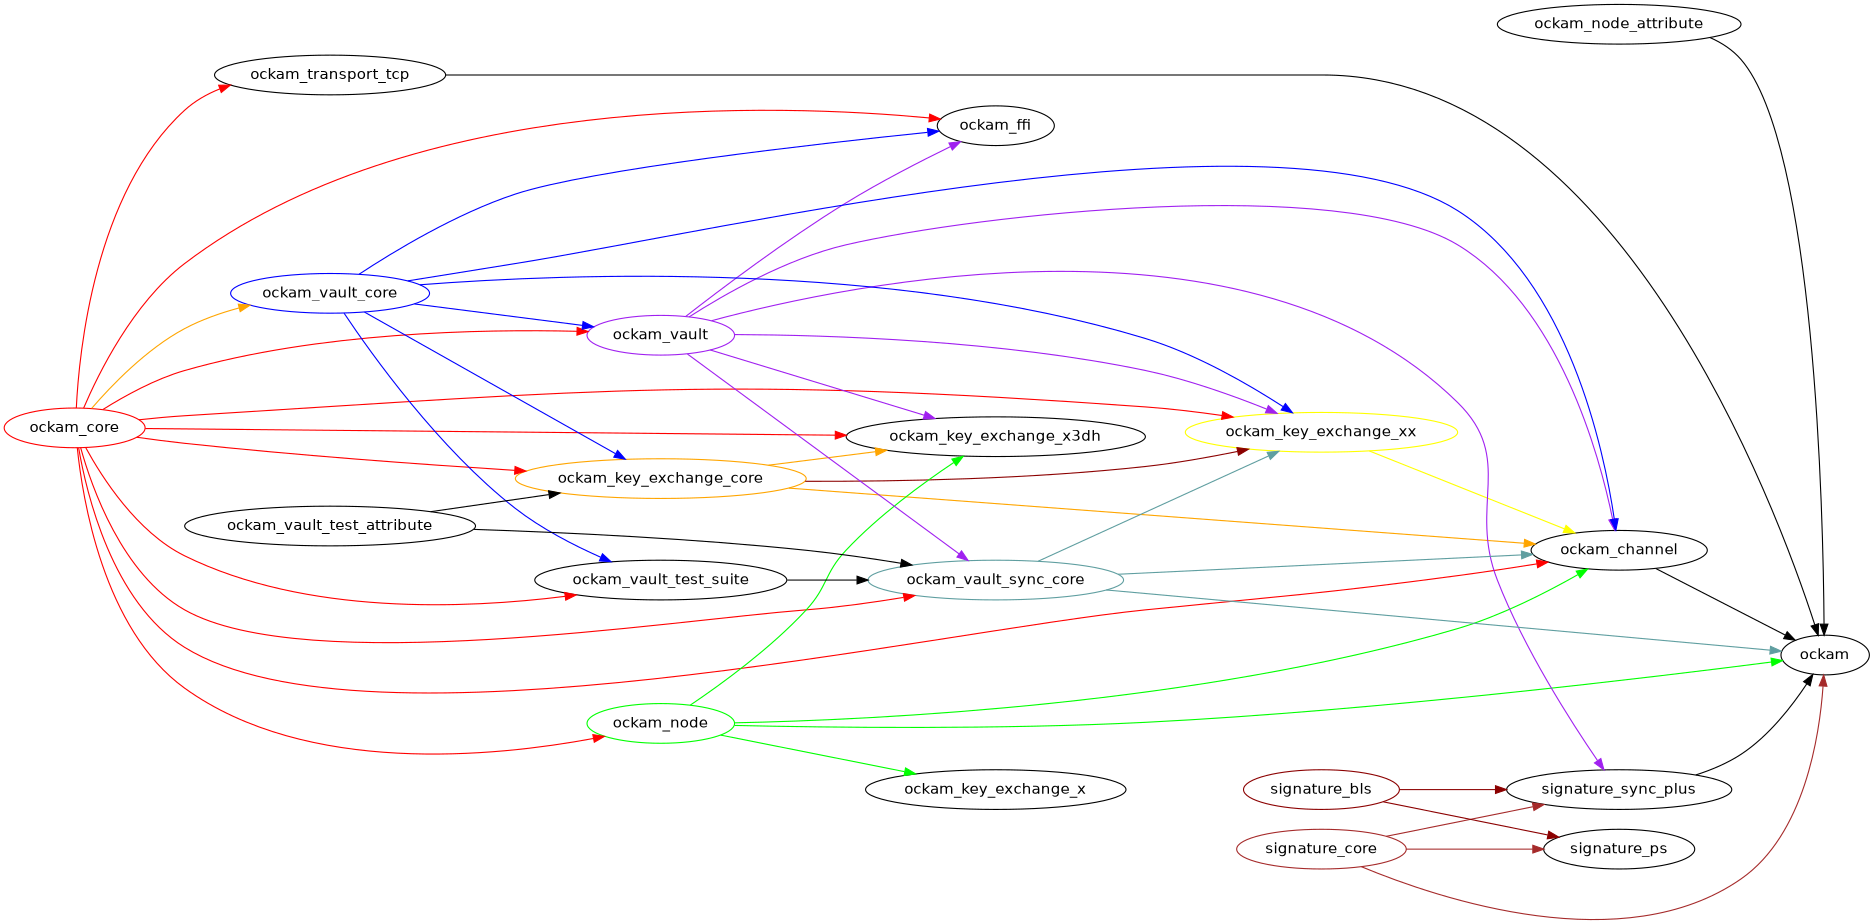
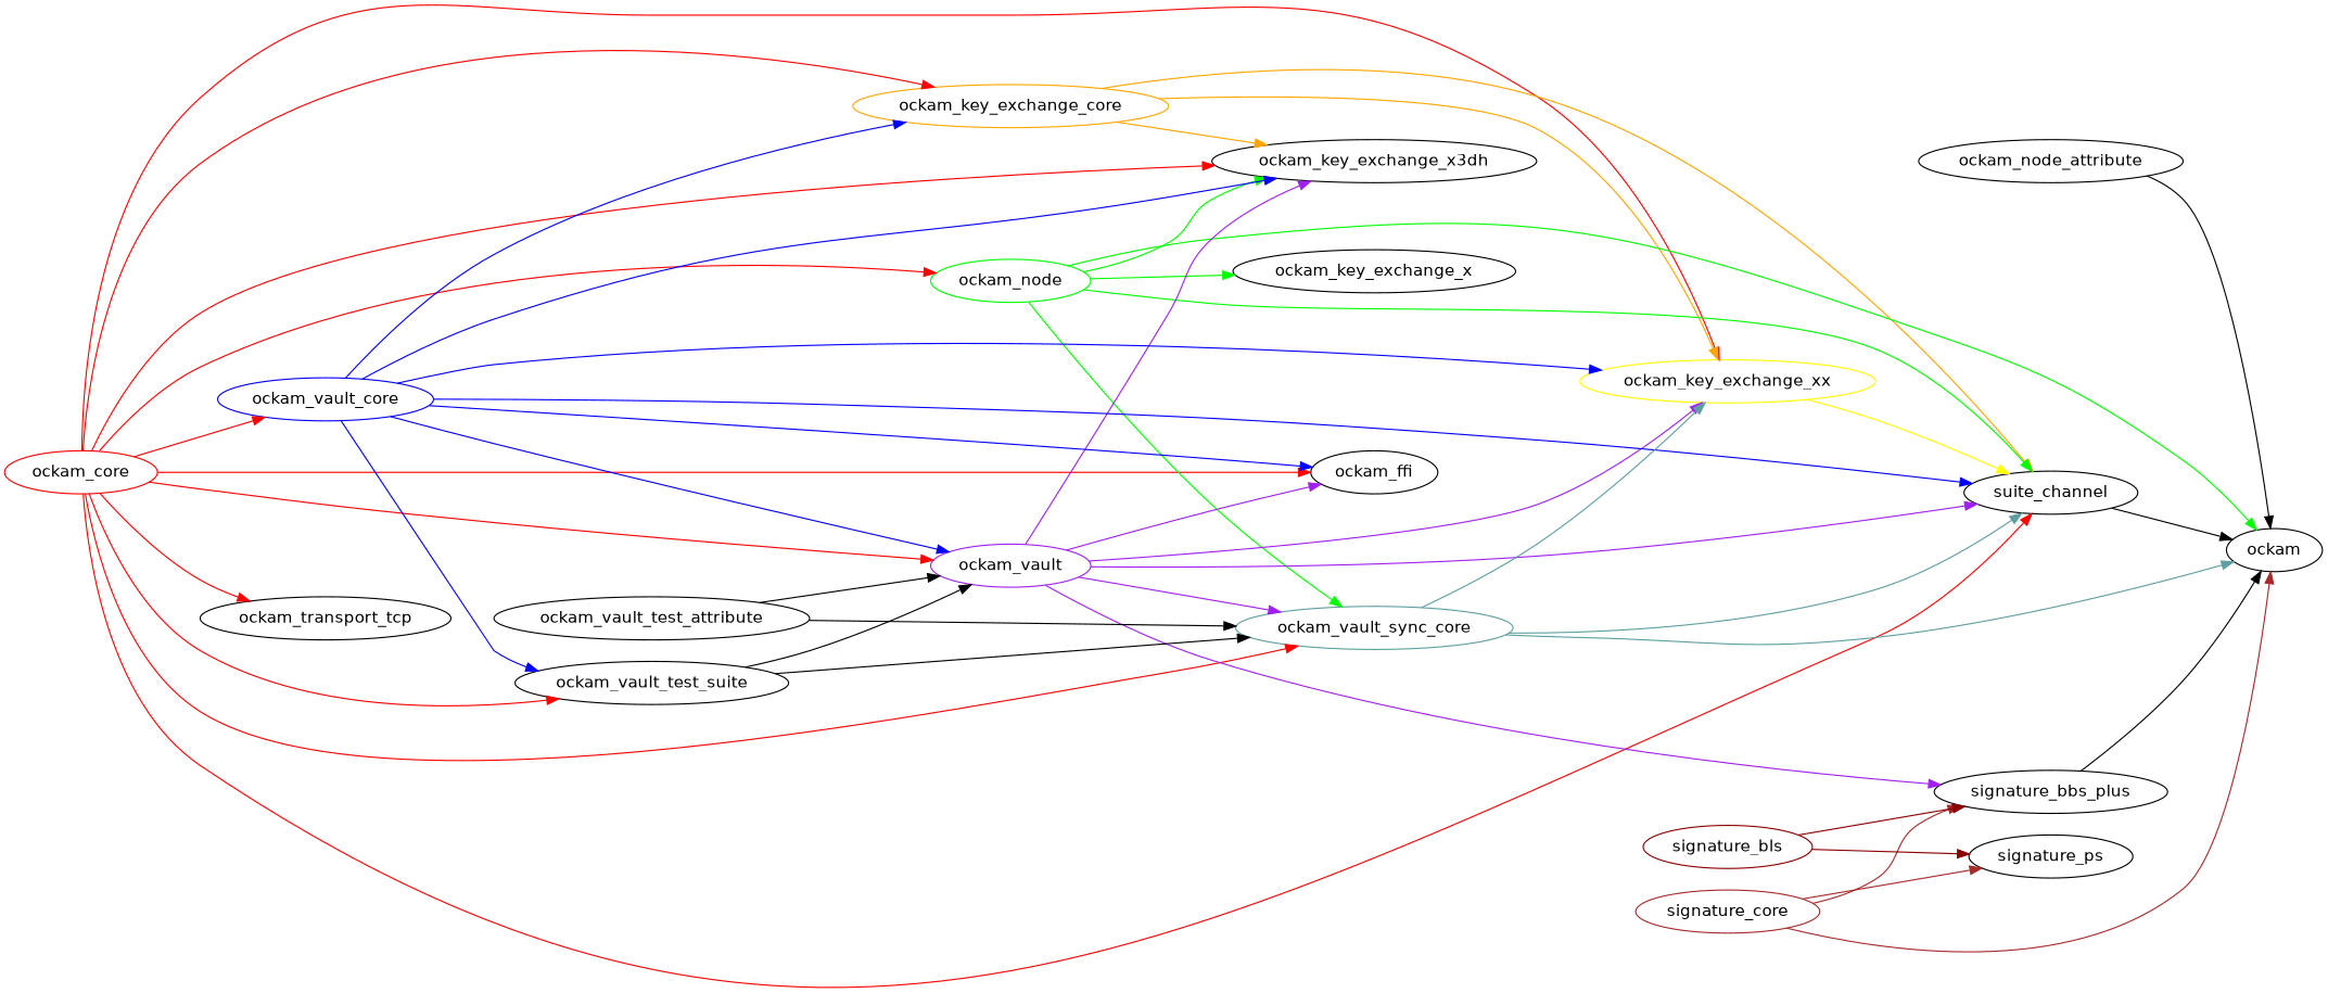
  digraph {
    fontname="DejaVu Sans"
    rankdir=LR
    node [fontname="DejaVu Sans"]
    edge [color=red fontname="DejaVu Sans"]
    ockam_core [color=red]
    ockam_ffi
    ockam_key_exchange_core [color=orange]
    ockam_key_exchange_x3dh
    ockam_key_exchange_xx [color=yellow]
-   ockam_channel
+   ockam_channel [label=suite_channel]
    ockam_node [color=green]
    ockam_vault [color=purple]
    ockam_transport_tcp
    ockam_vault_core [color=blue]
    ockam_vault_sync_core [color=cadetblue]
    ockam_vault_test_suite
    ockam
    ockam_key_exchange_x
-   signature_bbs_plus [label=signature_sync_plus]
+   signature_bbs_plus
    signature_core [color=brown]
    signature_ps
    signature_bls [color=darkred]
    ockam_vault_test_attribute
    ockam_node_attribute
    ockam_core -> ockam_ffi
    ockam_core -> ockam_key_exchange_core
    ockam_core -> ockam_key_exchange_x3dh
    ockam_core -> ockam_key_exchange_xx
    ockam_core -> ockam_channel
    ockam_core -> ockam_node
    ockam_core -> ockam_vault
    ockam_core -> ockam_transport_tcp
-   ockam_core -> ockam_vault_core [color=orange]
+   ockam_core -> ockam_vault_core
    ockam_core -> ockam_vault_sync_core
    ockam_core -> ockam_vault_test_suite
    ockam_key_exchange_core -> ockam_key_exchange_x3dh [color=orange]
-   ockam_key_exchange_core -> ockam_key_exchange_xx [color=darkred]
+   ockam_key_exchange_core -> ockam_key_exchange_xx [color=orange]
    ockam_key_exchange_core -> ockam_channel [color=orange]
    ockam_key_exchange_xx -> ockam_channel [color=yellow]
    ockam_channel -> ockam [color=""]
    ockam_node -> ockam_key_exchange_x3dh [color=green]
    ockam_node -> ockam_channel [color=green]
+   ockam_node -> ockam_vault_sync_core [color=green]
    ockam_node -> ockam [color=green]
    ockam_node -> ockam_key_exchange_x [color=green]
    ockam_vault -> ockam_ffi [color=purple]
    ockam_vault -> ockam_key_exchange_x3dh [color=purple]
    ockam_vault -> ockam_key_exchange_xx [color=purple]
    ockam_vault -> ockam_channel [color=purple]
    ockam_vault -> ockam_vault_sync_core [color=purple]
    ockam_vault -> signature_bbs_plus [color=purple]
-   ockam_transport_tcp -> ockam [color=""]
    ockam_vault_core -> ockam_ffi [color=blue]
    ockam_vault_core -> ockam_key_exchange_core [color=blue]
+   ockam_vault_core -> ockam_key_exchange_x3dh [color=blue]
    ockam_vault_core -> ockam_key_exchange_xx [color=blue]
    ockam_vault_core -> ockam_channel [color=blue]
    ockam_vault_core -> ockam_vault [color=blue]
    ockam_vault_core -> ockam_vault_test_suite [color=blue]
    ockam_vault_sync_core -> ockam_key_exchange_xx [color=cadetblue]
    ockam_vault_sync_core -> ockam_channel [color=cadetblue]
    ockam_vault_sync_core -> ockam [color=cadetblue]
+   ockam_vault_test_suite -> ockam_vault [color=""]
    ockam_vault_test_suite -> ockam_vault_sync_core [color=""]
    signature_bbs_plus -> ockam [color=""]
    signature_core -> ockam [color=brown]
    signature_core -> signature_bbs_plus [color=brown]
    signature_core -> signature_ps [color=brown]
    signature_bls -> signature_bbs_plus [color=darkred]
    signature_bls -> signature_ps [color=darkred]
-   ockam_vault_test_attribute -> ockam_key_exchange_core [color=""]
+   ockam_vault_test_attribute -> ockam_vault [color=""]
    ockam_vault_test_attribute -> ockam_vault_sync_core [color=""]
    ockam_node_attribute -> ockam [color=""]
  }
